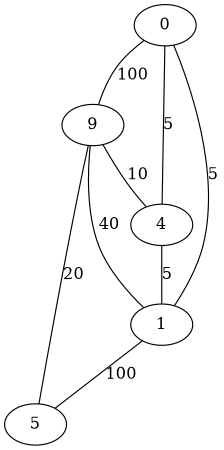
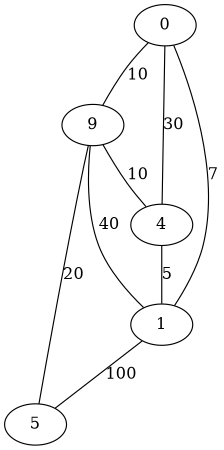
  graph {
    edge [weight=90]
    n1 [label=0]
    1
    n3 [label=9]
    5
    4
-   n1 -- n3 [label=100]
-   n1 -- 4 [label=5 weight=70]
-   1 -- n1 [label=5 weight=95]
+   n1 -- n3 [label=10]
+   n1 -- 4 [label=30 weight=70]
+   1 -- n1 [label=7 weight=95]
    1 -- n3 [label=40 weight=60]
    1 -- 5 [label=100 weight=1]
    n3 -- 5 [label=20 weight=80]
    n3 -- 4 [label=10]
    4 -- 1 [label=5 weight=95]
  }
